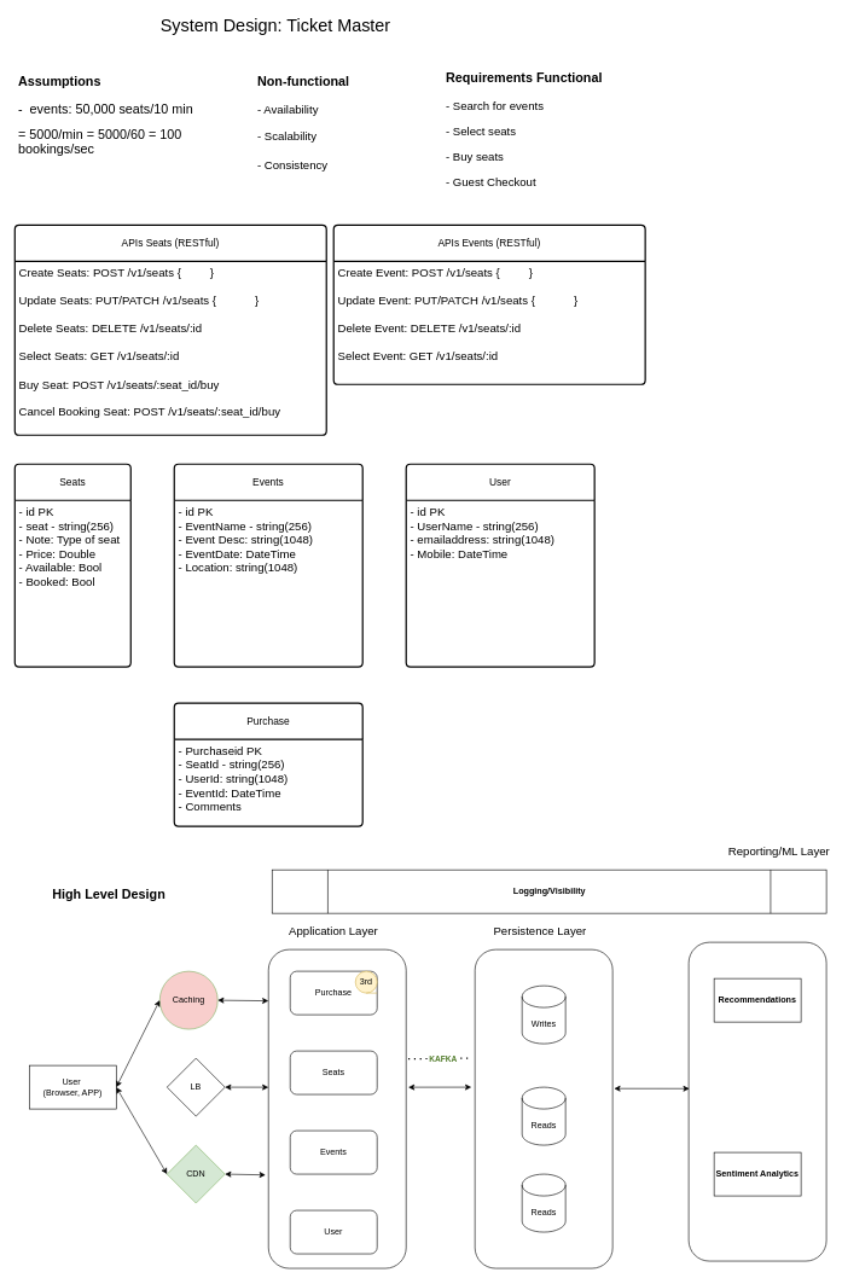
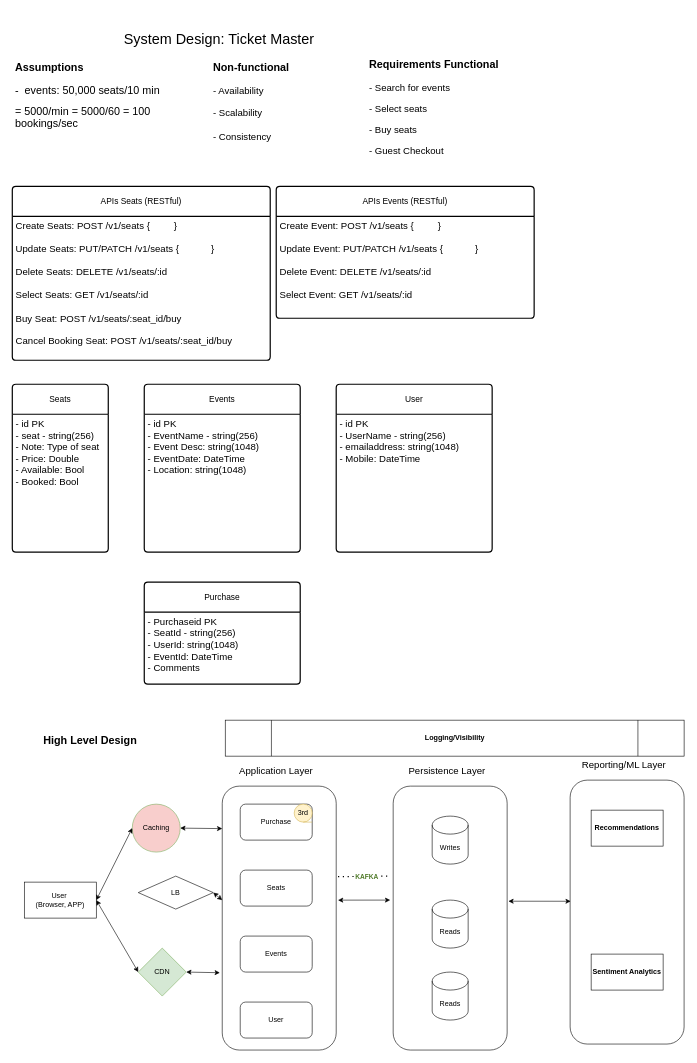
  <mxCell id="0" />
  <mxCell id="1" parent="0" />
  <mxCell id="2" value="" style="rounded=1;whiteSpace=wrap;html=1;" vertex="1" parent="1"><mxGeometry x="655" y="1310" width="190" height="440" as="geometry" /></mxCell>
  <mxCell id="3" value="" style="rounded=1;whiteSpace=wrap;html=1;" vertex="1" parent="1"><mxGeometry x="370" y="1310" width="190" height="440" as="geometry" /></mxCell>
- <mxCell id="4" value="System Design: Ticket Master" style="text;html=1;strokeColor=none;fillColor=none;align=center;verticalAlign=middle;whiteSpace=wrap;rounded=0;fontSize=24;" vertex="1" parent="1"><mxGeometry x="160" y="20" width="440" height="30" as="geometry" /></mxCell>
+ <mxCell id="4" value="System Design: Ticket Master" style="text;html=1;strokeColor=none;fillColor=none;align=center;verticalAlign=middle;whiteSpace=wrap;rounded=0;fontSize=24;" vertex="1" parent="1"><mxGeometry x="145" y="50" width="440" height="30" as="geometry" /></mxCell>
  <mxCell id="5" value="&lt;h1&gt;&lt;font style=&quot;font-size: 18px;&quot;&gt;Requirements Functional&lt;/font&gt;&lt;/h1&gt;&lt;p style=&quot;font-size: 16px;&quot;&gt;&lt;font style=&quot;font-size: 16px;&quot;&gt;- Search for events&lt;/font&gt;&lt;/p&gt;&lt;p style=&quot;font-size: 16px;&quot;&gt;&lt;font style=&quot;font-size: 16px;&quot;&gt;- Select seats&lt;/font&gt;&lt;/p&gt;&lt;p style=&quot;font-size: 16px;&quot;&gt;&lt;font style=&quot;font-size: 16px;&quot;&gt;- Buy seats&lt;/font&gt;&lt;/p&gt;&lt;p style=&quot;font-size: 16px;&quot;&gt;&lt;font style=&quot;font-size: 16px;&quot;&gt;- Guest Checkout&lt;/font&gt;&lt;/p&gt;" style="text;html=1;strokeColor=none;fillColor=none;spacing=5;spacingTop=-20;whiteSpace=wrap;overflow=hidden;rounded=0;" vertex="1" parent="1"><mxGeometry x="610" y="85" width="280" height="180" as="geometry" /></mxCell>
  <mxCell id="6" value="&lt;h1&gt;&lt;font style=&quot;font-size: 18px;&quot;&gt;Non-functional&lt;/font&gt;&lt;/h1&gt;&lt;div style=&quot;font-size: 16px;&quot;&gt;&lt;font style=&quot;font-size: 16px;&quot;&gt;&lt;font style=&quot;font-size: 16px;&quot;&gt;- &lt;/font&gt;Availability&lt;/font&gt;&lt;/div&gt;&lt;div style=&quot;font-size: 16px;&quot;&gt;&lt;font style=&quot;font-size: 16px;&quot;&gt;&lt;br&gt;&lt;/font&gt;&lt;/div&gt;&lt;div style=&quot;font-size: 16px;&quot;&gt;&lt;font style=&quot;font-size: 16px;&quot;&gt;- Scalability&amp;nbsp;&lt;/font&gt;&lt;/div&gt;&lt;div style=&quot;font-size: 16px;&quot;&gt;&lt;font style=&quot;font-size: 16px;&quot;&gt;&lt;br&gt;&lt;/font&gt;&lt;/div&gt;&lt;div style=&quot;font-size: 16px;&quot;&gt;&lt;font style=&quot;font-size: 16px;&quot;&gt;- Consistency&lt;/font&gt;&lt;/div&gt;" style="text;html=1;strokeColor=none;fillColor=none;spacing=5;spacingTop=-20;whiteSpace=wrap;overflow=hidden;rounded=0;" vertex="1" parent="1"><mxGeometry x="350" y="90" width="190" height="170" as="geometry" /></mxCell>
  <mxCell id="7" value="&lt;h1&gt;&lt;font style=&quot;font-size: 18px;&quot;&gt;Assumptions&lt;/font&gt;&lt;/h1&gt;&lt;h1 style=&quot;font-size: 18px;&quot;&gt;&lt;span style=&quot;font-weight: 400;&quot;&gt;&lt;font style=&quot;font-size: 18px;&quot;&gt;- &amp;nbsp;events: 50,000 seats/10 min&lt;/font&gt;&lt;/span&gt;&lt;/h1&gt;&lt;div style=&quot;font-size: 18px;&quot;&gt;&lt;span style=&quot;font-weight: 400;&quot;&gt;&lt;font style=&quot;font-size: 18px;&quot;&gt;= 5000/min = 5000/60 = 100 bookings/sec&lt;/font&gt;&lt;/span&gt;&lt;/div&gt;&lt;div style=&quot;font-size: 18px;&quot;&gt;&lt;span style=&quot;font-weight: 400;&quot;&gt;&lt;font style=&quot;font-size: 18px;&quot;&gt;&lt;br&gt;&lt;/font&gt;&lt;/span&gt;&lt;/div&gt;&lt;div style=&quot;font-size: 18px;&quot;&gt;&lt;span style=&quot;font-weight: 400;&quot;&gt;&lt;font style=&quot;font-size: 18px;&quot;&gt;&lt;br&gt;&lt;/font&gt;&lt;/span&gt;&lt;/div&gt;" style="text;html=1;strokeColor=none;fillColor=none;spacing=5;spacingTop=-20;whiteSpace=wrap;overflow=hidden;rounded=0;" vertex="1" parent="1"><mxGeometry x="20" y="90" width="330" height="170" as="geometry" /></mxCell>
  <mxCell id="8" value="APIs Seats (RESTful)" style="swimlane;childLayout=stackLayout;horizontal=1;startSize=50;horizontalStack=0;rounded=1;fontSize=14;fontStyle=0;strokeWidth=2;resizeParent=0;resizeLast=1;shadow=0;dashed=0;align=center;arcSize=4;whiteSpace=wrap;html=1;" vertex="1" parent="1"><mxGeometry x="20" y="310" width="430" height="290" as="geometry" /></mxCell>
  <mxCell id="9" value="&lt;font style=&quot;font-size: 16px;&quot;&gt;Create Seats: POST /v1/seats {&amp;nbsp;&lt;span style=&quot;white-space: pre;&quot;&gt;&amp;nbsp;&amp;nbsp;&amp;nbsp;&amp;nbsp;&lt;/span&gt;&lt;span style=&quot;white-space: pre;&quot;&gt;&amp;nbsp;&amp;nbsp;&amp;nbsp;&amp;nbsp;&lt;/span&gt;}&lt;br&gt;&lt;br&gt;Update Seats: PUT/PATCH /v1/seats {&lt;span style=&quot;white-space: pre;&quot;&gt;&amp;nbsp;&amp;nbsp;&amp;nbsp;&amp;nbsp;&lt;/span&gt;&lt;span style=&quot;white-space: pre;&quot;&gt;&amp;nbsp;&amp;nbsp;&amp;nbsp;&amp;nbsp;&lt;/span&gt;&lt;span style=&quot;white-space: pre;&quot;&gt;&amp;nbsp;&amp;nbsp;&amp;nbsp;&amp;nbsp;&lt;/span&gt;}&lt;br&gt;&lt;br&gt;Delete Seats: DELETE /v1/seats/:id&lt;br&gt;&lt;br&gt;Select Seats: GET /v1/seats/:id&amp;nbsp;&lt;br&gt;&lt;br&gt;Buy Seat: POST /v1/seats/:seat_id/buy&lt;br&gt;&lt;br&gt;Cancel Booking Seat: POST /v1/seats/:seat_id/buy&lt;br&gt;&lt;br&gt;&lt;/font&gt;" style="align=left;strokeColor=none;fillColor=none;spacingLeft=4;fontSize=12;verticalAlign=top;resizable=0;rotatable=0;part=1;html=1;" vertex="1" parent="8"><mxGeometry y="50" width="430" height="240" as="geometry" /></mxCell>
  <mxCell id="10" value="APIs Events (RESTful)" style="swimlane;childLayout=stackLayout;horizontal=1;startSize=50;horizontalStack=0;rounded=1;fontSize=14;fontStyle=0;strokeWidth=2;resizeParent=0;resizeLast=1;shadow=0;dashed=0;align=center;arcSize=4;whiteSpace=wrap;html=1;" vertex="1" parent="1"><mxGeometry x="460" y="310" width="430" height="220" as="geometry" /></mxCell>
  <mxCell id="11" value="&lt;font size=&quot;3&quot;&gt;Create Event: POST /v1/seats {&amp;nbsp;&lt;span style=&quot;&quot;&gt;&lt;span style=&quot;white-space: pre;&quot;&gt;&amp;nbsp;&amp;nbsp;&amp;nbsp;&amp;nbsp;&lt;/span&gt;&lt;/span&gt;&lt;span style=&quot;&quot;&gt;&lt;span style=&quot;white-space: pre;&quot;&gt;&amp;nbsp;&amp;nbsp;&amp;nbsp;&amp;nbsp;&lt;/span&gt;}&lt;/span&gt;&lt;br&gt;&lt;br&gt;Update Event: PUT/PATCH /v1/seats {&lt;span style=&quot;&quot;&gt;&lt;span style=&quot;white-space: pre;&quot;&gt;&amp;nbsp;&amp;nbsp;&amp;nbsp;&amp;nbsp;&lt;/span&gt;&lt;/span&gt;&lt;span style=&quot;&quot;&gt;&lt;span style=&quot;white-space: pre;&quot;&gt;&amp;nbsp;&amp;nbsp;&amp;nbsp;&amp;nbsp;&lt;/span&gt;&lt;/span&gt;&lt;span style=&quot;&quot;&gt;&lt;span style=&quot;white-space: pre;&quot;&gt;&amp;nbsp;&amp;nbsp;&amp;nbsp;&amp;nbsp;&lt;/span&gt;}&lt;/span&gt;&lt;br&gt;&lt;br&gt;Delete Event: DELETE /v1/seats/:id&lt;br&gt;&lt;br&gt;Select Event: GET /v1/seats/:id&amp;nbsp;&lt;br&gt;&lt;/font&gt;" style="align=left;strokeColor=none;fillColor=none;spacingLeft=4;fontSize=12;verticalAlign=top;resizable=0;rotatable=0;part=1;html=1;" vertex="1" parent="10"><mxGeometry y="50" width="430" height="170" as="geometry" /></mxCell>
  <mxCell id="12" value="Seats" style="swimlane;childLayout=stackLayout;horizontal=1;startSize=50;horizontalStack=0;rounded=1;fontSize=14;fontStyle=0;strokeWidth=2;resizeParent=0;resizeLast=1;shadow=0;dashed=0;align=center;arcSize=4;whiteSpace=wrap;html=1;" vertex="1" parent="1"><mxGeometry x="20" y="640" width="160" height="280" as="geometry" /></mxCell>
  <mxCell id="13" value="&lt;font style=&quot;font-size: 16px;&quot;&gt;- id PK&lt;br&gt;- seat - string(256)&lt;br&gt;- Note: Type of seat&lt;br&gt;- Price: Double&lt;br&gt;- Available: Bool&lt;br&gt;- Booked: Bool&lt;br&gt;&lt;/font&gt;" style="align=left;strokeColor=none;fillColor=none;spacingLeft=4;fontSize=12;verticalAlign=top;resizable=0;rotatable=0;part=1;html=1;" vertex="1" parent="12"><mxGeometry y="50" width="160" height="230" as="geometry" /></mxCell>
  <mxCell id="14" value="Events" style="swimlane;childLayout=stackLayout;horizontal=1;startSize=50;horizontalStack=0;rounded=1;fontSize=14;fontStyle=0;strokeWidth=2;resizeParent=0;resizeLast=1;shadow=0;dashed=0;align=center;arcSize=4;whiteSpace=wrap;html=1;" vertex="1" parent="1"><mxGeometry x="240" y="640" width="260" height="280" as="geometry" /></mxCell>
  <mxCell id="15" value="&lt;font style=&quot;font-size: 16px;&quot;&gt;- id PK&lt;br&gt;- EventName - string(256)&lt;br&gt;- Event Desc: string(1048)&lt;br&gt;- EventDate: DateTime&lt;br&gt;- Location: string(1048)&lt;br&gt;&lt;br&gt;&lt;/font&gt;" style="align=left;strokeColor=none;fillColor=none;spacingLeft=4;fontSize=12;verticalAlign=top;resizable=0;rotatable=0;part=1;html=1;" vertex="1" parent="14"><mxGeometry y="50" width="260" height="230" as="geometry" /></mxCell>
  <mxCell id="16" value="Purchase" style="swimlane;childLayout=stackLayout;horizontal=1;startSize=50;horizontalStack=0;rounded=1;fontSize=14;fontStyle=0;strokeWidth=2;resizeParent=0;resizeLast=1;shadow=0;dashed=0;align=center;arcSize=4;whiteSpace=wrap;html=1;" vertex="1" parent="1"><mxGeometry x="240" y="970" width="260" height="170" as="geometry" /></mxCell>
  <mxCell id="17" value="&lt;font style=&quot;font-size: 16px;&quot;&gt;- Purchaseid PK&lt;br&gt;- SeatId - string(256)&lt;br&gt;- UserId: string(1048)&lt;br&gt;- EventId: DateTime&lt;br&gt;- Comments&lt;br&gt;&lt;br&gt;&lt;/font&gt;" style="align=left;strokeColor=none;fillColor=none;spacingLeft=4;fontSize=12;verticalAlign=top;resizable=0;rotatable=0;part=1;html=1;" vertex="1" parent="16"><mxGeometry y="50" width="260" height="120" as="geometry" /></mxCell>
  <mxCell id="18" value="User" style="swimlane;childLayout=stackLayout;horizontal=1;startSize=50;horizontalStack=0;rounded=1;fontSize=14;fontStyle=0;strokeWidth=2;resizeParent=0;resizeLast=1;shadow=0;dashed=0;align=center;arcSize=4;whiteSpace=wrap;html=1;" vertex="1" parent="1"><mxGeometry x="560" y="640" width="260" height="280" as="geometry" /></mxCell>
  <mxCell id="19" value="&lt;font style=&quot;font-size: 16px;&quot;&gt;- id PK&lt;br&gt;- UserName - string(256)&lt;br&gt;- emailaddress: string(1048)&lt;br&gt;- Mobile: DateTime&lt;br&gt;&lt;br&gt;&lt;/font&gt;" style="align=left;strokeColor=none;fillColor=none;spacingLeft=4;fontSize=12;verticalAlign=top;resizable=0;rotatable=0;part=1;html=1;" vertex="1" parent="18"><mxGeometry y="50" width="260" height="230" as="geometry" /></mxCell>
  <mxCell id="20" value="User&amp;nbsp;&lt;br&gt;(Browser, APP)" style="rounded=0;whiteSpace=wrap;html=1;" vertex="1" parent="1"><mxGeometry x="40" y="1470" width="120" height="60" as="geometry" /></mxCell>
  <mxCell id="21" value="Purchase" style="rounded=1;whiteSpace=wrap;html=1;" vertex="1" parent="1"><mxGeometry x="400" y="1340" width="120" height="60" as="geometry" /></mxCell>
- <mxCell id="22" value="LB" style="rhombus;whiteSpace=wrap;html=1;" vertex="1" parent="1"><mxGeometry x="230" y="1460" width="80" height="80" as="geometry" /></mxCell>
+ <mxCell id="22" value="LB" style="rhombus;whiteSpace=wrap;html=1;" vertex="1" parent="1"><mxGeometry x="230" y="1460" width="125" height="55" as="geometry" /></mxCell>
  <mxCell id="23" value="Application Layer" style="text;html=1;strokeColor=none;fillColor=none;align=center;verticalAlign=middle;whiteSpace=wrap;rounded=0;fontSize=16;" vertex="1" parent="1"><mxGeometry x="385" y="1270" width="150" height="30" as="geometry" /></mxCell>
  <mxCell id="24" value="High Level Design" style="text;html=1;strokeColor=none;fillColor=none;align=center;verticalAlign=middle;whiteSpace=wrap;rounded=0;fontSize=18;fontStyle=1" vertex="1" parent="1"><mxGeometry x="60" y="1220" width="180" height="30" as="geometry" /></mxCell>
  <mxCell id="25" value="User" style="rounded=1;whiteSpace=wrap;html=1;" vertex="1" parent="1"><mxGeometry x="400" y="1670" width="120" height="60" as="geometry" /></mxCell>
  <mxCell id="26" value="Seats" style="rounded=1;whiteSpace=wrap;html=1;" vertex="1" parent="1"><mxGeometry x="400" y="1450" width="120" height="60" as="geometry" /></mxCell>
  <mxCell id="27" value="Events" style="rounded=1;whiteSpace=wrap;html=1;" vertex="1" parent="1"><mxGeometry x="400" y="1560" width="120" height="60" as="geometry" /></mxCell>
  <mxCell id="28" value="Writes" style="shape=cylinder3;whiteSpace=wrap;html=1;boundedLbl=1;backgroundOutline=1;size=15;" vertex="1" parent="1"><mxGeometry x="720" y="1360" width="60" height="80" as="geometry" /></mxCell>
  <mxCell id="29" value="Reads" style="shape=cylinder3;whiteSpace=wrap;html=1;boundedLbl=1;backgroundOutline=1;size=15;" vertex="1" parent="1"><mxGeometry x="720" y="1620" width="60" height="80" as="geometry" /></mxCell>
  <mxCell id="30" value="Reads" style="shape=cylinder3;whiteSpace=wrap;html=1;boundedLbl=1;backgroundOutline=1;size=15;" vertex="1" parent="1"><mxGeometry x="720" y="1500" width="60" height="80" as="geometry" /></mxCell>
  <mxCell id="31" value="Persistence Layer" style="text;html=1;strokeColor=none;fillColor=none;align=center;verticalAlign=middle;whiteSpace=wrap;rounded=0;fontSize=16;" vertex="1" parent="1"><mxGeometry x="670" y="1270" width="150" height="30" as="geometry" /></mxCell>
  <mxCell id="32" value="" style="rounded=1;whiteSpace=wrap;html=1;" vertex="1" parent="1"><mxGeometry x="950" y="1300" width="190" height="440" as="geometry" /></mxCell>
- <mxCell id="33" value="Reporting/ML Layer" style="text;html=1;strokeColor=none;fillColor=none;align=center;verticalAlign=middle;whiteSpace=wrap;rounded=0;fontSize=16;" vertex="1" parent="1"><mxGeometry x="1000" y="1160" width="150" height="30" as="geometry" /></mxCell>
+ <mxCell id="33" value="Reporting/ML Layer" style="text;html=1;strokeColor=none;fillColor=none;align=center;verticalAlign=middle;whiteSpace=wrap;rounded=0;fontSize=16;" vertex="1" parent="1"><mxGeometry x="965" y="1260" width="150" height="30" as="geometry" /></mxCell>
  <mxCell id="34" value="" style="endArrow=classic;startArrow=classic;html=1;rounded=0;exitX=1;exitY=0.5;exitDx=0;exitDy=0;entryX=0;entryY=0.432;entryDx=0;entryDy=0;entryPerimeter=0;" edge="1" parent="1" source="22" target="3"><mxGeometry width="50" height="50" relative="1" as="geometry"><mxPoint x="170" y="1510" as="sourcePoint" /><mxPoint x="240" y="1510" as="targetPoint" /></mxGeometry></mxCell>
  <mxCell id="35" value="" style="endArrow=classic;startArrow=classic;html=1;rounded=0;exitX=1.016;exitY=0.432;exitDx=0;exitDy=0;exitPerimeter=0;" edge="1" parent="1" source="3"><mxGeometry width="50" height="50" relative="1" as="geometry"><mxPoint x="180" y="1520" as="sourcePoint" /><mxPoint x="650" y="1500" as="targetPoint" /></mxGeometry></mxCell>
  <mxCell id="36" value="" style="endArrow=classic;startArrow=classic;html=1;rounded=0;exitX=1.011;exitY=0.436;exitDx=0;exitDy=0;entryX=0.005;entryY=0.459;entryDx=0;entryDy=0;exitPerimeter=0;entryPerimeter=0;" edge="1" parent="1" source="2" target="32"><mxGeometry width="50" height="50" relative="1" as="geometry"><mxPoint x="190" y="1530" as="sourcePoint" /><mxPoint x="260" y="1530" as="targetPoint" /></mxGeometry></mxCell>
  <mxCell id="37" value="&lt;b&gt;Recommendations&lt;/b&gt;" style="rounded=0;whiteSpace=wrap;html=1;" vertex="1" parent="1"><mxGeometry x="985" y="1350" width="120" height="60" as="geometry" /></mxCell>
  <mxCell id="38" value="&lt;b&gt;Sentiment Analytics&lt;/b&gt;" style="rounded=0;whiteSpace=wrap;html=1;" vertex="1" parent="1"><mxGeometry x="985" y="1590" width="120" height="60" as="geometry" /></mxCell>
  <mxCell id="39" value="&lt;b&gt;Logging/Visibility&lt;/b&gt;" style="shape=process;whiteSpace=wrap;html=1;backgroundOutline=1;" vertex="1" parent="1"><mxGeometry x="375" y="1200" width="765" height="60" as="geometry" /></mxCell>
  <mxCell id="40" value="CDN" style="rhombus;whiteSpace=wrap;html=1;fillColor=#d5e8d4;strokeColor=#82b366;" vertex="1" parent="1"><mxGeometry x="230" y="1580" width="80" height="80" as="geometry" /></mxCell>
  <mxCell id="41" value="" style="endArrow=classic;startArrow=classic;html=1;rounded=0;exitX=0;exitY=0.5;exitDx=0;exitDy=0;" edge="1" parent="1" source="40"><mxGeometry width="50" height="50" relative="1" as="geometry"><mxPoint x="540" y="1530" as="sourcePoint" /><mxPoint x="160" y="1500" as="targetPoint" /></mxGeometry></mxCell>
  <mxCell id="42" value="" style="endArrow=classic;startArrow=classic;html=1;rounded=0;exitX=1;exitY=0.5;exitDx=0;exitDy=0;entryX=-0.021;entryY=0.707;entryDx=0;entryDy=0;entryPerimeter=0;" edge="1" parent="1" source="40" target="3"><mxGeometry width="50" height="50" relative="1" as="geometry"><mxPoint x="540" y="1530" as="sourcePoint" /><mxPoint x="590" y="1480" as="targetPoint" /></mxGeometry></mxCell>
  <mxCell id="43" value="Caching" style="ellipse;whiteSpace=wrap;html=1;aspect=fixed;fillColor=#f8cecc;strokeColor=#82b366;" vertex="1" parent="1"><mxGeometry x="220" y="1340" width="80" height="80" as="geometry" /></mxCell>
  <mxCell id="44" value="" style="endArrow=classic;startArrow=classic;html=1;rounded=0;entryX=0;entryY=0.5;entryDx=0;entryDy=0;" edge="1" parent="1" target="43"><mxGeometry width="50" height="50" relative="1" as="geometry"><mxPoint x="160" y="1500" as="sourcePoint" /><mxPoint x="490" y="1570" as="targetPoint" /></mxGeometry></mxCell>
  <mxCell id="45" value="" style="endArrow=classic;startArrow=classic;html=1;rounded=0;exitX=1;exitY=0.5;exitDx=0;exitDy=0;entryX=0;entryY=0.161;entryDx=0;entryDy=0;entryPerimeter=0;" edge="1" parent="1" source="43" target="3"><mxGeometry width="50" height="50" relative="1" as="geometry"><mxPoint x="440" y="1620" as="sourcePoint" /><mxPoint x="490" y="1570" as="targetPoint" /></mxGeometry></mxCell>
  <mxCell id="46" value="" style="endArrow=none;dashed=1;html=1;dashPattern=1 3;strokeWidth=2;rounded=0;exitX=1.016;exitY=0.343;exitDx=0;exitDy=0;exitPerimeter=0;" edge="1" parent="1" source="3"><mxGeometry width="50" height="50" relative="1" as="geometry"><mxPoint x="440" y="1600" as="sourcePoint" /><mxPoint x="650" y="1460" as="targetPoint" /></mxGeometry></mxCell>
  <mxCell id="47" value="&lt;p style=&quot;line-height: 200%;&quot;&gt;&lt;b&gt;&lt;font color=&quot;#4f7a28&quot;&gt;KAFKA&lt;/font&gt;&lt;/b&gt;&lt;/p&gt;" style="edgeLabel;html=1;align=center;verticalAlign=middle;resizable=0;points=[];" vertex="1" connectable="0" parent="46"><mxGeometry x="0.149" relative="1" as="geometry"><mxPoint x="-3" as="offset" /></mxGeometry></mxCell>
  <mxCell id="48" value="3rd" style="shape=tapeData;whiteSpace=wrap;html=1;perimeter=ellipsePerimeter;fillColor=#fff2cc;strokeColor=#d6b656;" vertex="1" parent="1"><mxGeometry x="490" y="1340" width="30" height="30" as="geometry" /></mxCell>
